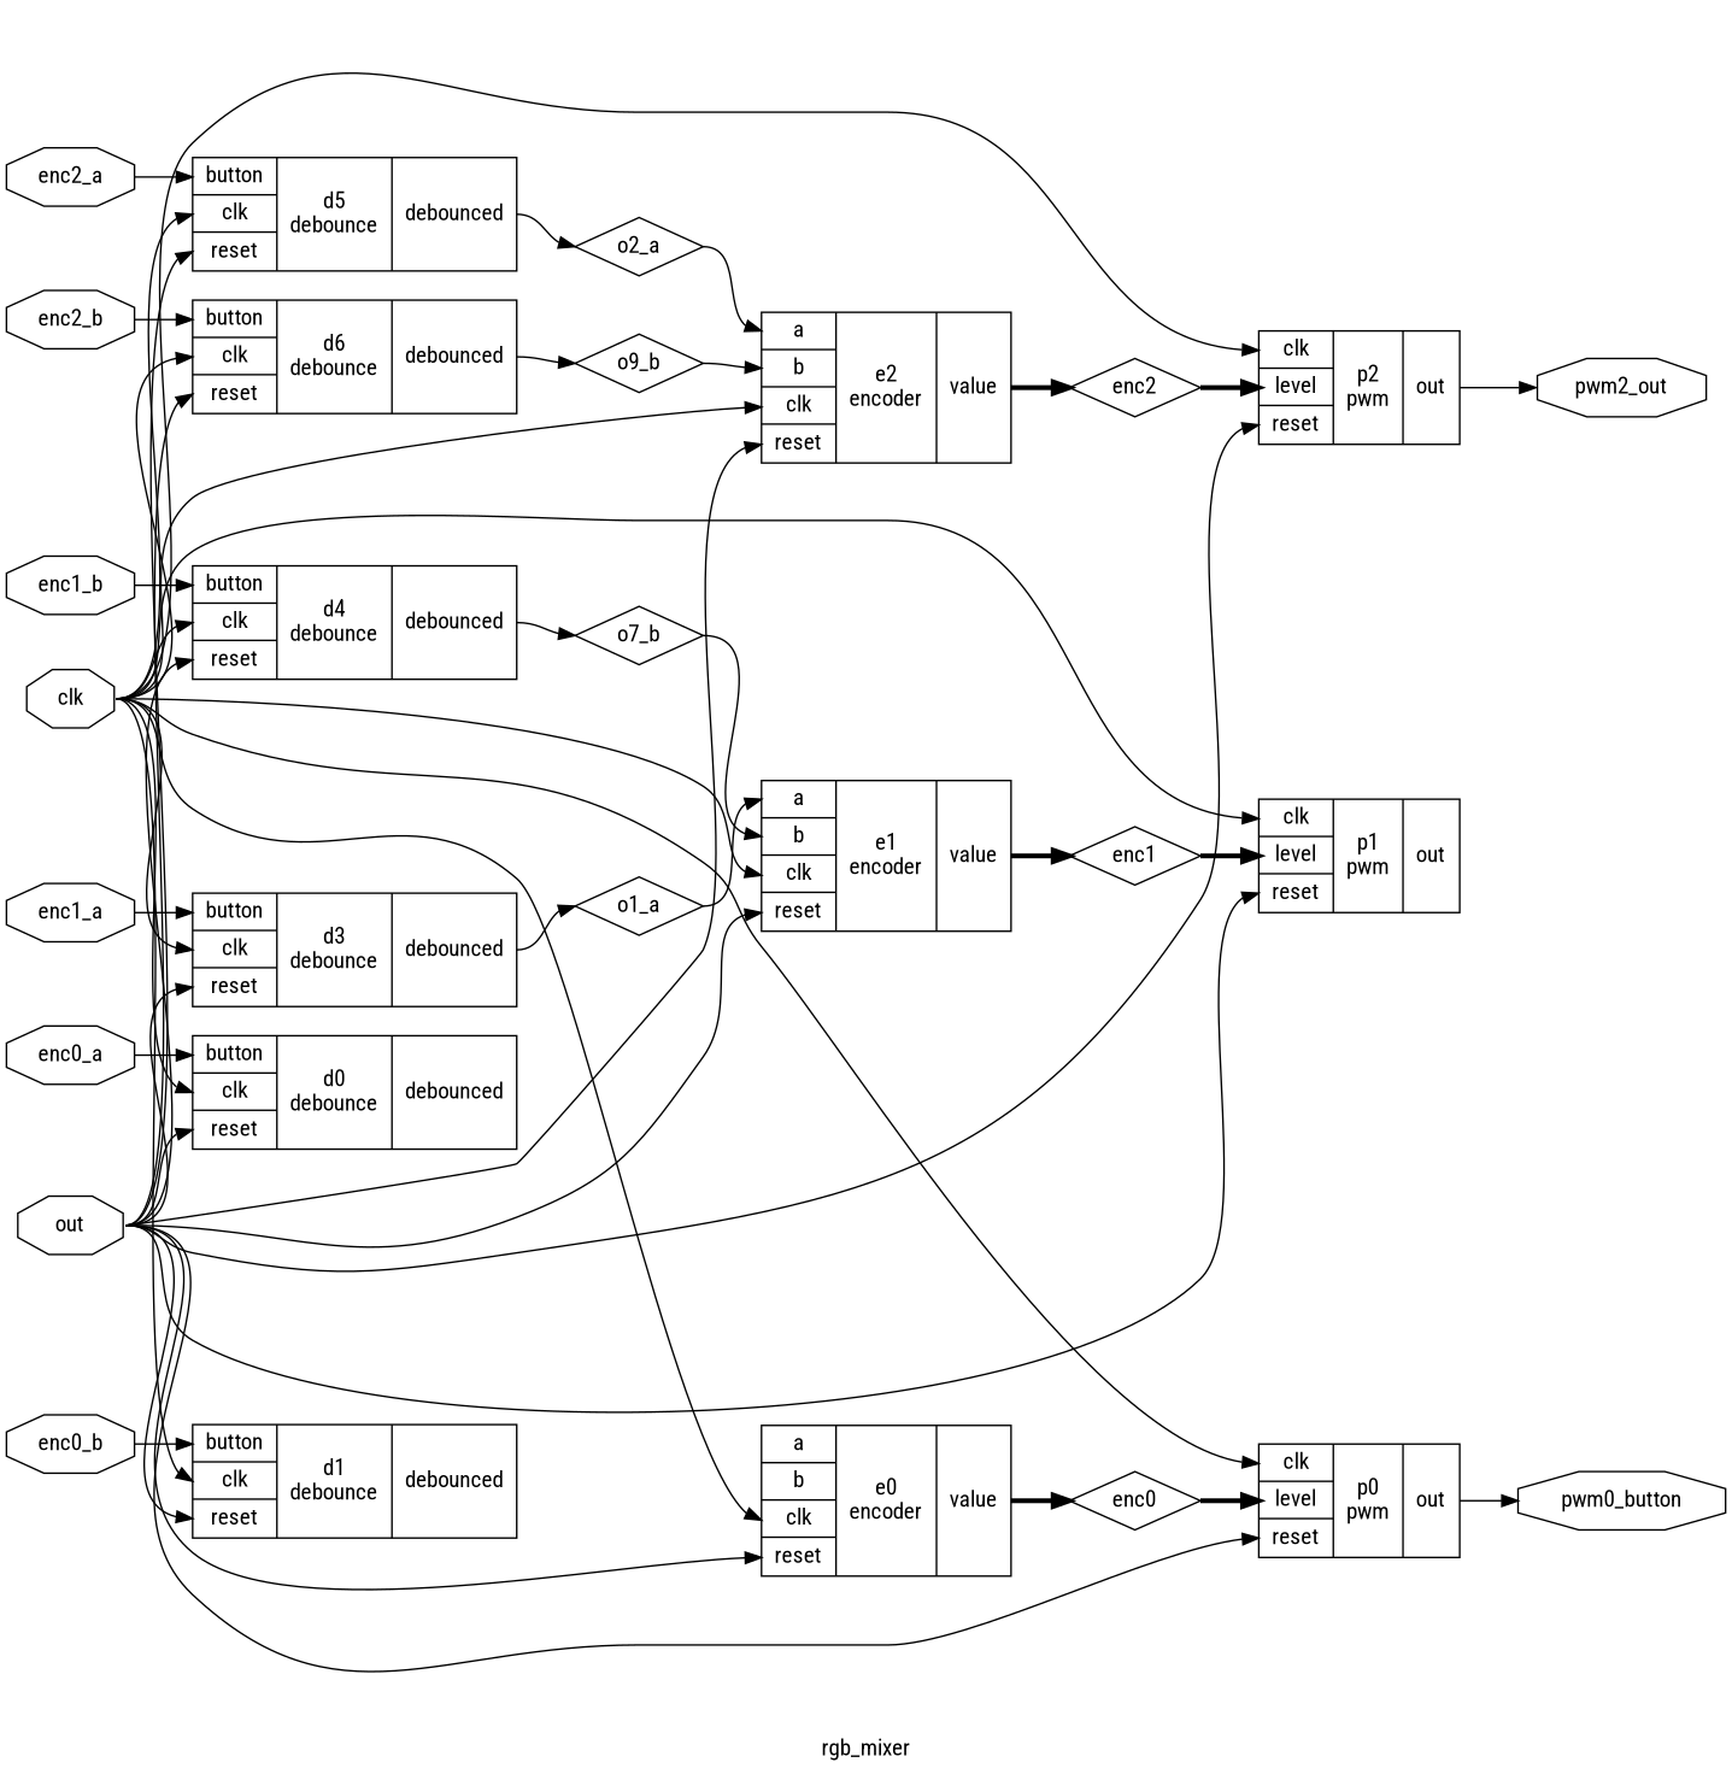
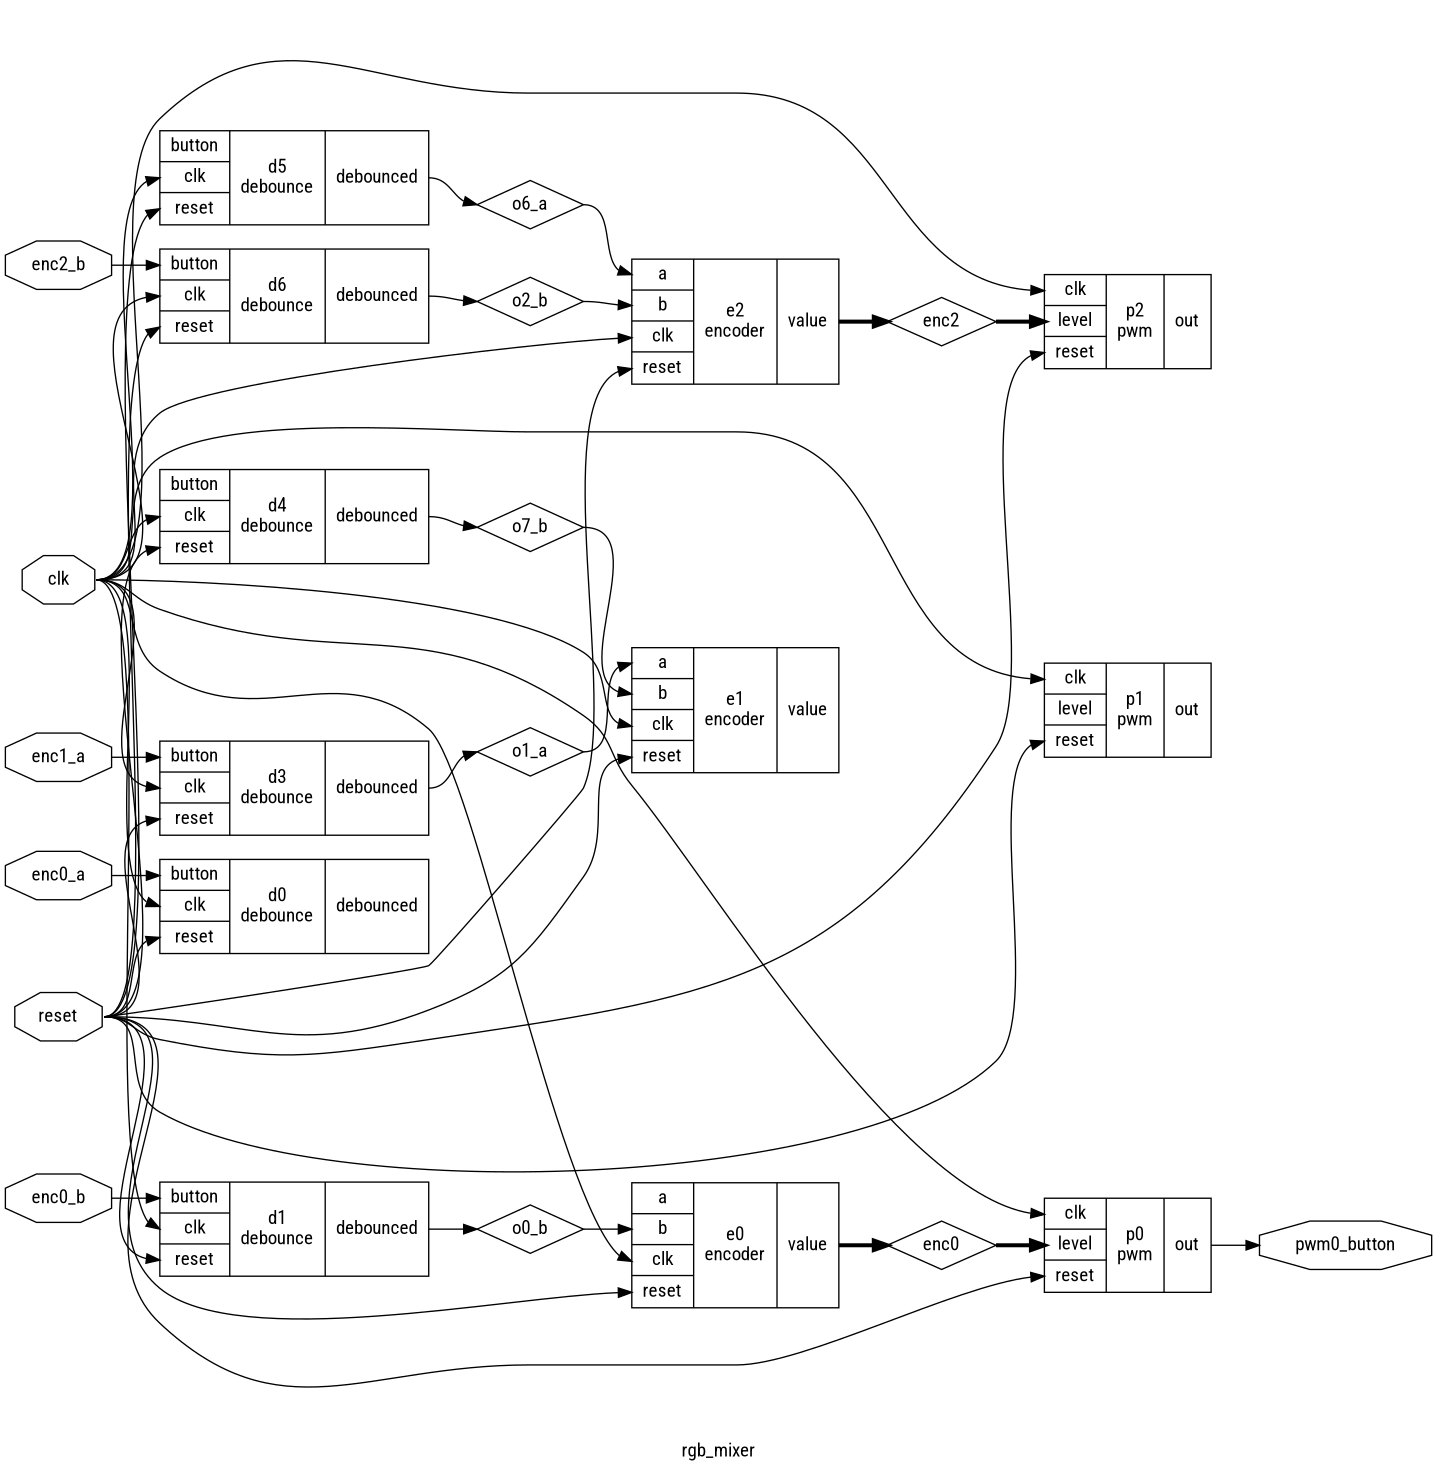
  digraph {
    fontname="Roboto Condensed"
    label=rgb_mixer
    rankdir=LR
    remincross=true
    node [color=black fontcolor=black fontname="Roboto Condensed" shape=record]
    edge [color=black fontcolor=black fontname="Roboto Condensed" headport="p19:w" tailport=e]
    n1 [label=enc2 shape=diamond]
    n2 [label="{{<p20> clk|<p21> level|<p19> reset}|p2\npwm|{<p22> out}}" color="" fontcolor=""]
-   n3 [label=pwm2_out shape=octagon]
-   n4 [label=o9_b shape=diamond]
+   n4 [label=o2_b shape=diamond]
    n5 [label="{{<p24> a|<p25> b|<p20> clk|<p19> reset}|e2\nencoder|{<p26> value}}" color="" fontcolor=""]
-   n6 [label=o2_a shape=diamond]
-   n7 [label=enc1 shape=diamond]
+   n6 [label=o6_a shape=diamond]
    n8 [label="{{<p20> clk|<p21> level|<p19> reset}|p1\npwm|{<p22> out}}" color="" fontcolor=""]
    n9 [label=o7_b shape=diamond]
    n10 [label="{{<p24> a|<p25> b|<p20> clk|<p19> reset}|e1\nencoder|{<p26> value}}" color="" fontcolor=""]
    n11 [label=o1_a shape=diamond]
    n12 [label=enc0 shape=diamond]
    n13 [label="{{<p20> clk|<p21> level|<p19> reset}|p0\npwm|{<p22> out}}" color="" fontcolor=""]
    n14 [label=pwm0_button shape=octagon]
+   n15 [label=o0_b shape=diamond]
    n16 [label="{{<p24> a|<p25> b|<p20> clk|<p19> reset}|e0\nencoder|{<p26> value}}" color="" fontcolor=""]
    n17 [label=enc2_b shape=octagon]
    n18 [label="{{<p28> button|<p20> clk|<p19> reset}|d6\ndebounce|{<p29> debounced}}" color="" fontcolor=""]
-   n19 [label=enc2_a shape=octagon]
    n20 [label="{{<p28> button|<p20> clk|<p19> reset}|d5\ndebounce|{<p29> debounced}}" color="" fontcolor=""]
-   n21 [label=enc1_b shape=octagon]
    n22 [label="{{<p28> button|<p20> clk|<p19> reset}|d4\ndebounce|{<p29> debounced}}" color="" fontcolor=""]
    n23 [label=enc1_a shape=octagon]
    n24 [label="{{<p28> button|<p20> clk|<p19> reset}|d3\ndebounce|{<p29> debounced}}" color="" fontcolor=""]
    n25 [label=enc0_b shape=octagon]
    n26 [label="{{<p28> button|<p20> clk|<p19> reset}|d1\ndebounce|{<p29> debounced}}" color="" fontcolor=""]
    n27 [label=enc0_a shape=octagon]
    n28 [label="{{<p28> button|<p20> clk|<p19> reset}|d0\ndebounce|{<p29> debounced}}" color="" fontcolor=""]
-   n29 [label=out shape=octagon]
+   n29 [label=reset shape=octagon]
    n30 [label=clk shape=octagon]
    n1 -> n2 [headport="p21:w" style="setlinewidth(3)"]
-   n2 -> n3 [headport=w tailport="p22:e"]
    n4 -> n5 [headport="p25:w"]
    n5 -> n1 [headport=w style="setlinewidth(3)" tailport="p26:e"]
    n6 -> n5 [headport="p24:w"]
-   n7 -> n8 [headport="p21:w" style="setlinewidth(3)"]
    n9 -> n10 [headport="p25:w"]
-   n10 -> n7 [headport=w style="setlinewidth(3)" tailport="p26:e"]
    n11 -> n10 [headport="p24:w"]
    n12 -> n13 [headport="p21:w" style="setlinewidth(3)"]
    n13 -> n14 [headport=w tailport="p22:e"]
+   n15 -> n16 [headport="p25:w"]
    n16 -> n12 [headport=w style="setlinewidth(3)" tailport="p26:e"]
    n17 -> n18 [headport="p28:w"]
    n18 -> n4 [headport=w tailport="p29:e"]
-   n19 -> n20 [headport="p28:w"]
    n20 -> n6 [headport=w tailport="p29:e"]
-   n21 -> n22 [headport="p28:w"]
    n22 -> n9 [headport=w tailport="p29:e"]
    n23 -> n24 [headport="p28:w"]
    n24 -> n11 [headport=w tailport="p29:e"]
    n25 -> n26 [headport="p28:w"]
+   n26 -> n15 [headport=w tailport="p29:e"]
    n27 -> n28 [headport="p28:w"]
    n29 -> n2
    n29 -> n5
    n29 -> n8
    n29 -> n10
    n29 -> n13
    n29 -> n16
    n29 -> n18
    n29 -> n20
    n29 -> n22
    n29 -> n24
    n29 -> n26
    n29 -> n28
    n30 -> n2 [headport="p20:w"]
    n30 -> n5 [headport="p20:w"]
    n30 -> n8 [headport="p20:w"]
    n30 -> n10 [headport="p20:w"]
    n30 -> n13 [headport="p20:w"]
    n30 -> n16 [headport="p20:w"]
    n30 -> n18 [headport="p20:w"]
    n30 -> n20 [headport="p20:w"]
    n30 -> n22 [headport="p20:w"]
    n30 -> n24 [headport="p20:w"]
    n30 -> n26 [headport="p20:w"]
    n30 -> n28 [headport="p20:w"]
  }
